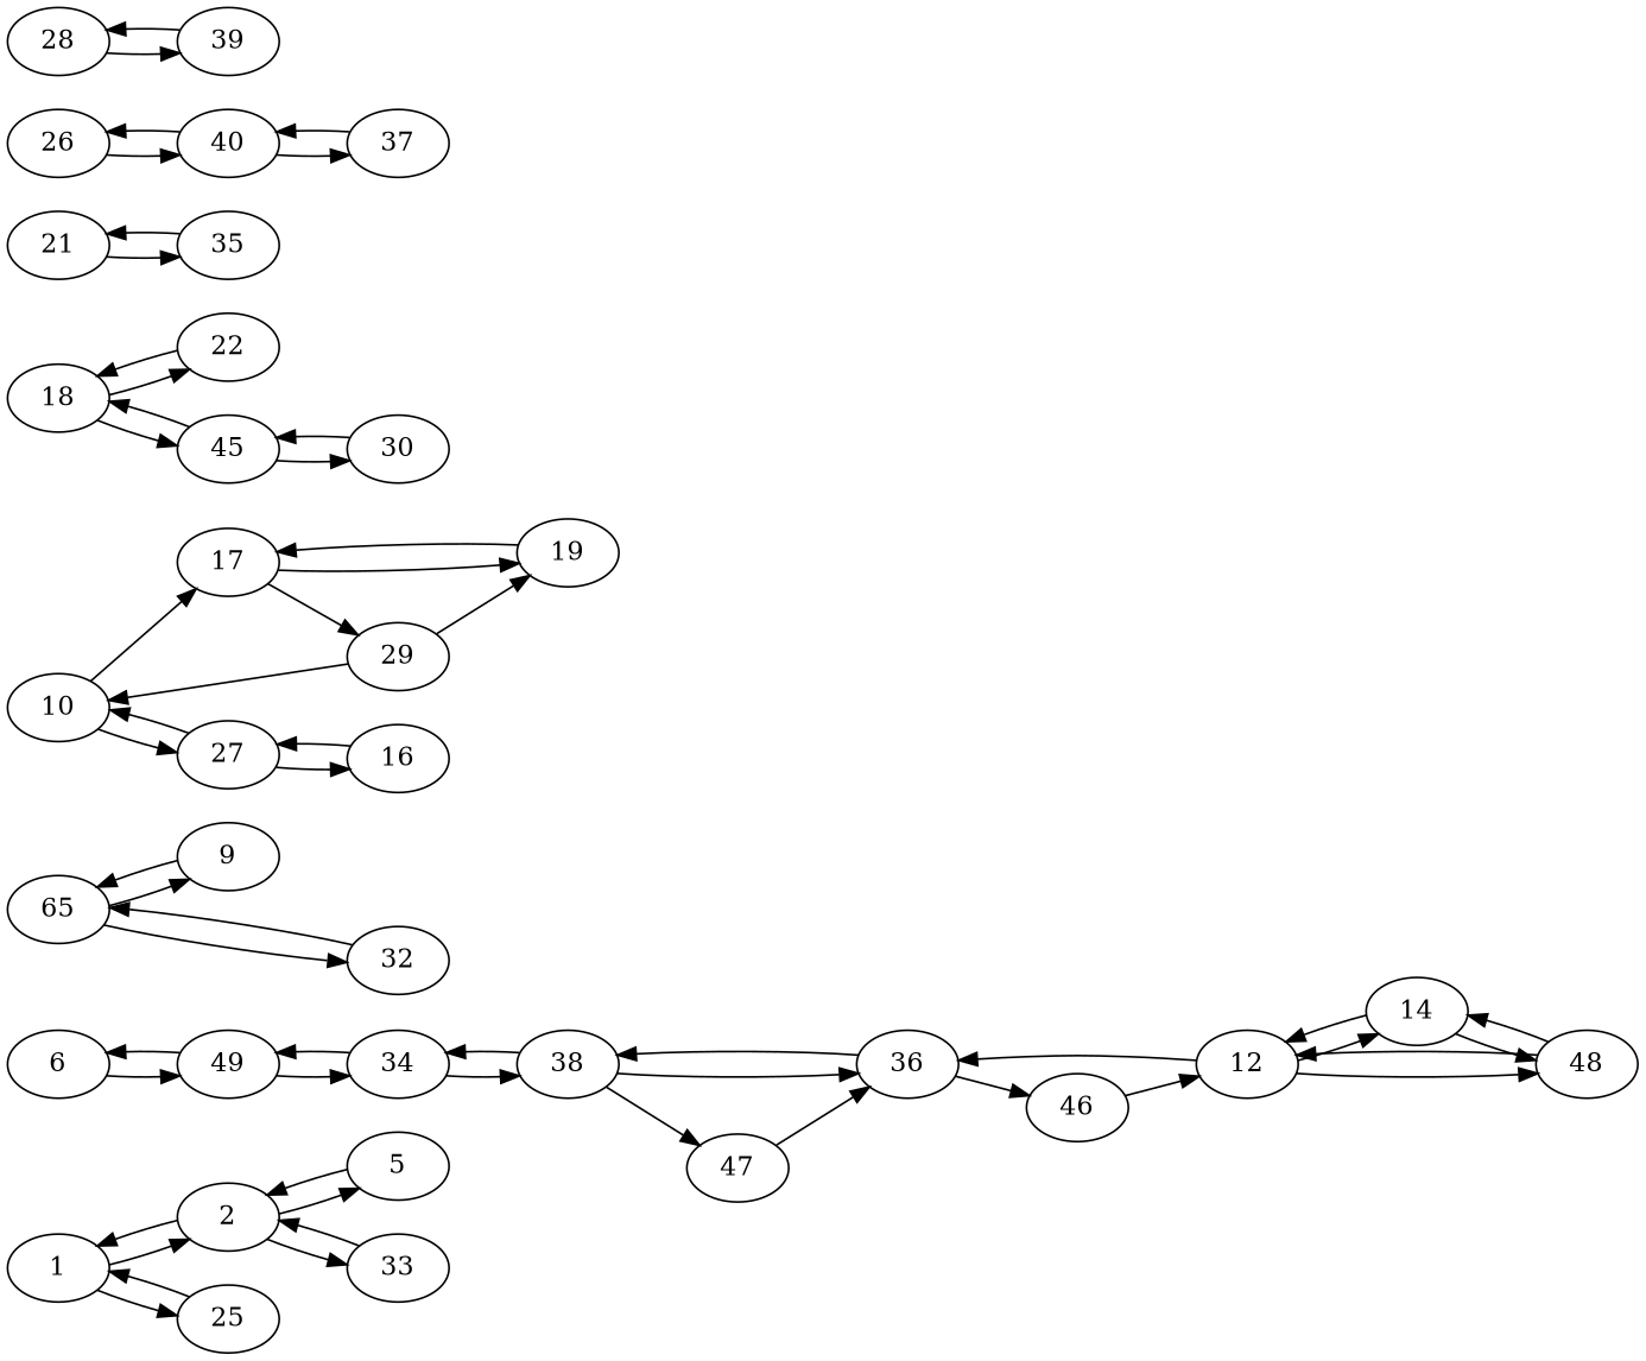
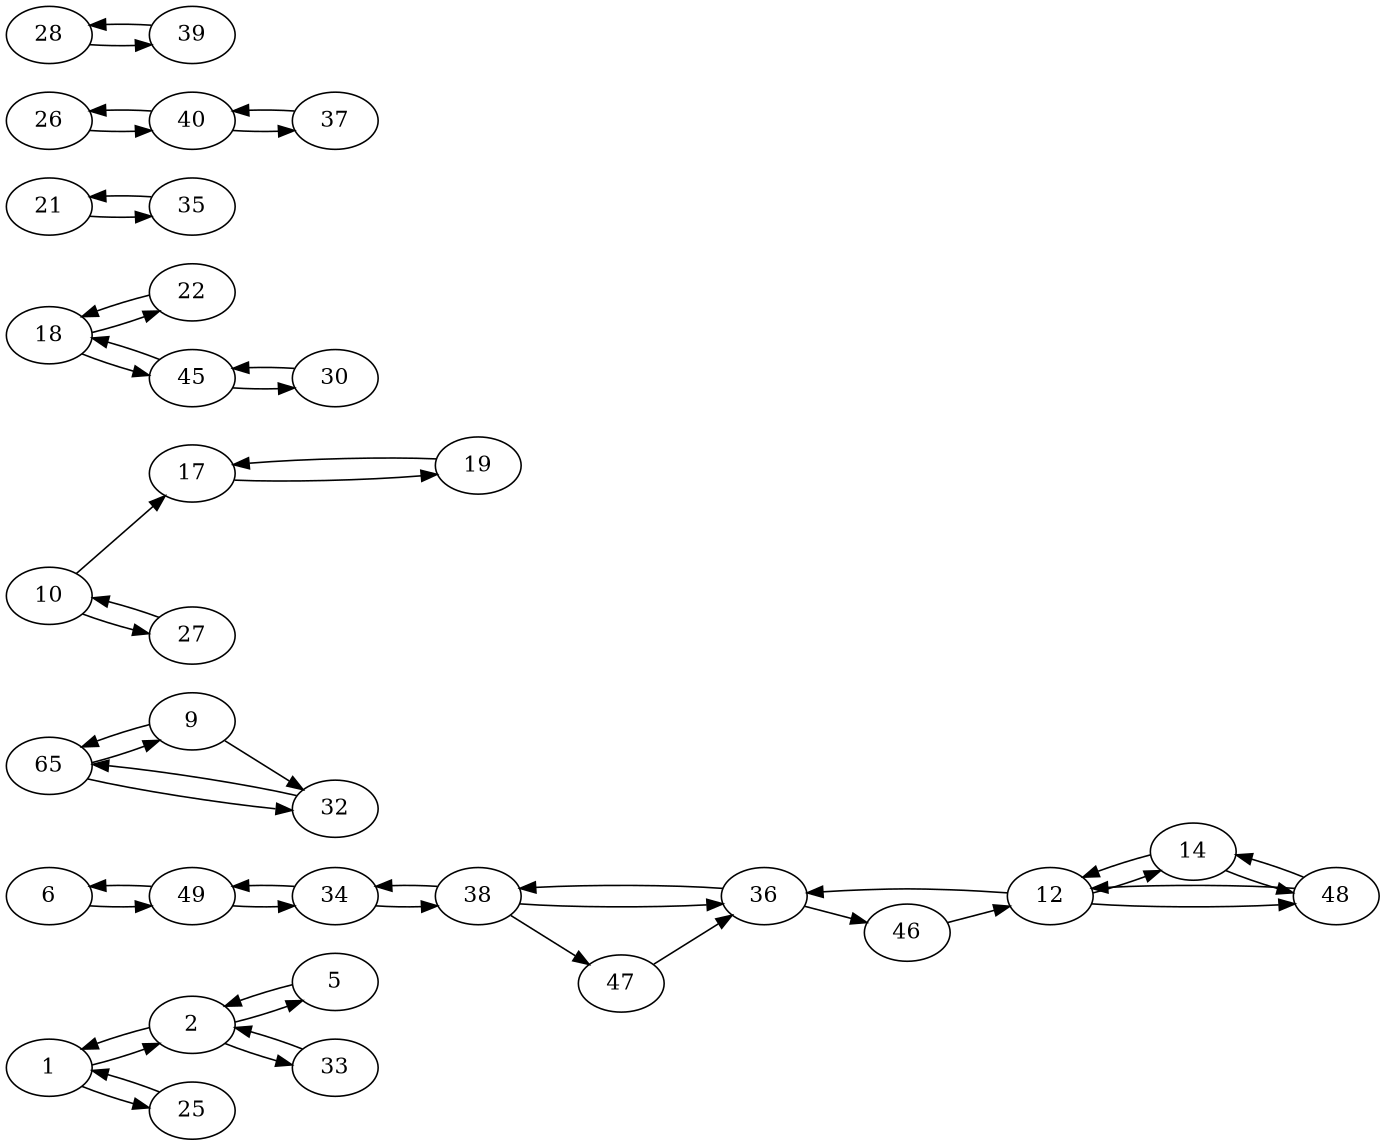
  digraph {
    rankdir=LR
    1
    2
    25
    5
    33
    6
    49
    34
    38
    n10 [label=65]
    9
    32
    10
    17
    27
    19
-   29
-   16
    12
    14
    36
    48
    46
    47
    18
    22
    45
    30
    21
    35
    26
    40
    37
    28
    39
    1 -> 2
    1 -> 25
    2 -> 1
    2 -> 5
    2 -> 33
    25 -> 1
    5 -> 2
    33 -> 2
    6 -> 49
    49 -> 6
    49 -> 34
    34 -> 49
    34 -> 38
    38 -> 34
    38 -> 36
    38 -> 47
    n10 -> 9
    n10 -> 32
    9 -> n10
+   9 -> 32
    32 -> n10
    10 -> 17
    10 -> 27
    17 -> 19
-   17 -> 29
    27 -> 10
-   27 -> 16
    19 -> 17
-   29 -> 10
-   29 -> 19
-   16 -> 27
    12 -> 14
    12 -> 36
    12 -> 48
    14 -> 12
    14 -> 48
    36 -> 38
    36 -> 46
    48 -> 12
    48 -> 14
    46 -> 12
    47 -> 36
    18 -> 22
    18 -> 45
    22 -> 18
    45 -> 18
    45 -> 30
    30 -> 45
    21 -> 35
    35 -> 21
    26 -> 40
    40 -> 26
    40 -> 37
    37 -> 40
    28 -> 39
    39 -> 28
  }
